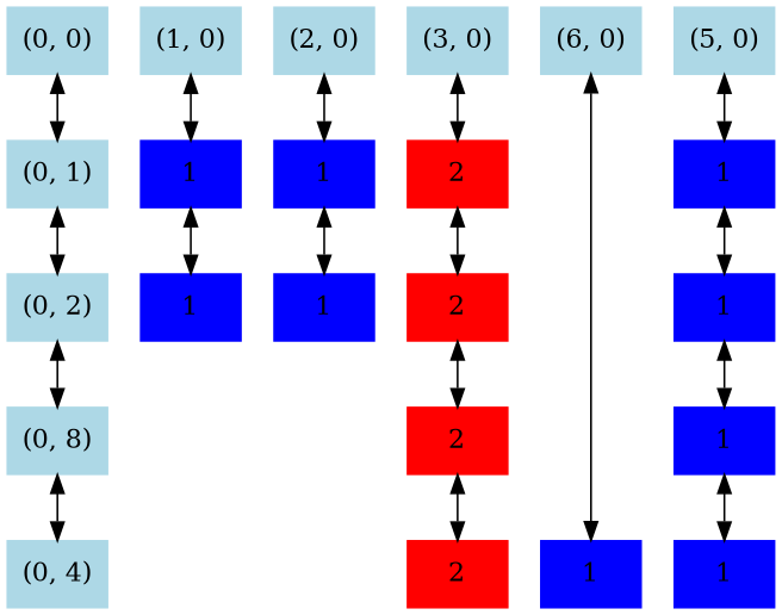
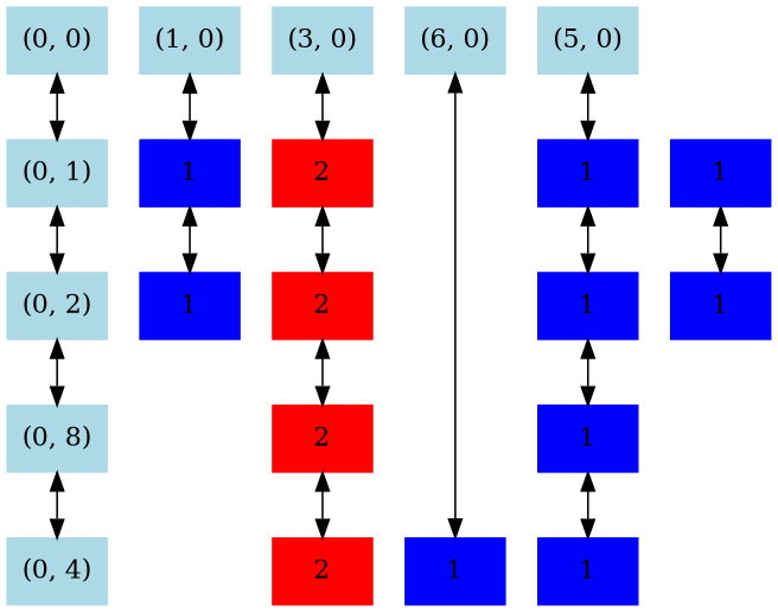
  digraph {
    node [color=lightblue shape=box style=filled]
    edge [dir=both]
    n1 [label="(0, 0)"]
    n2 [label="(1, 0)"]
-   n3 [label="(2, 0)"]
    n4 [label="(3, 0)"]
    n5 [label="(6, 0)"]
    n6 [label="(5, 0)"]
    n7 [label="(0, 1)"]
    n8 [color=blue label=1]
    n9 [color=blue label=1]
    n10 [color=red label=2]
    n11 [color=blue label=1]
    n12 [label="(0, 2)"]
    n13 [color=blue label=1]
    n14 [color=blue label=1]
    n15 [color=red label=2]
    n16 [color=blue label=1]
    n17 [label="(0, 8)"]
    n18 [color=red label=2]
    n19 [color=blue label=1]
    n20 [label="(0, 4)"]
    n21 [color=red label=2]
    n22 [color=blue label=1]
    n23 [color=blue label=1]
    subgraph sub_1 {
      rank=same
      n1
      n2
-     n3
      n4
      n5
      n6
    }
    subgraph sub_2 {
      rank=same
      n7
      n8
      n9
      n10
      n11
    }
    subgraph sub_3 {
      rank=same
      n12
      n13
      n14
      n15
      n16
    }
    subgraph sub_4 {
      rank=same
      n17
      n18
      n19
    }
    subgraph sub_5 {
      rank=same
      n20
      n21
      n22
      n23
    }
    n1 -> n7
    n2 -> n8
-   n3 -> n9
    n4 -> n10
    n5 -> n22
    n6 -> n11
    n7 -> n12
    n8 -> n13
    n9 -> n14
    n10 -> n15
    n11 -> n16
    n12 -> n17
    n15 -> n18
    n16 -> n19
    n17 -> n20
    n18 -> n21
    n19 -> n23
  }
